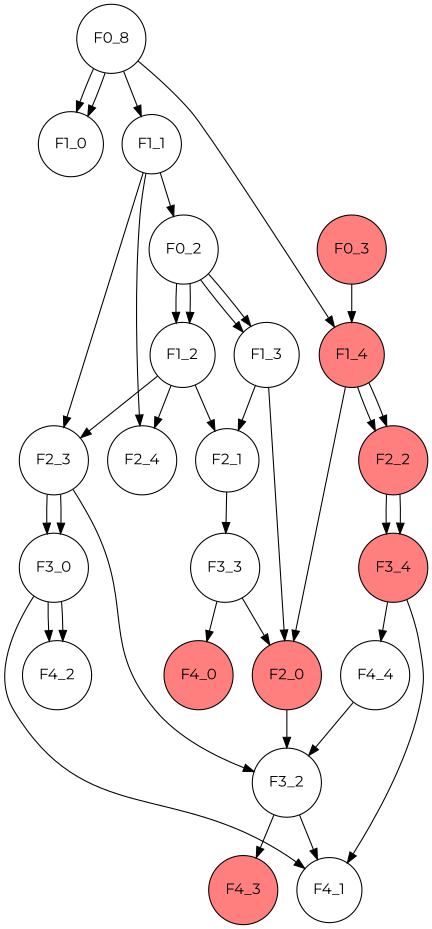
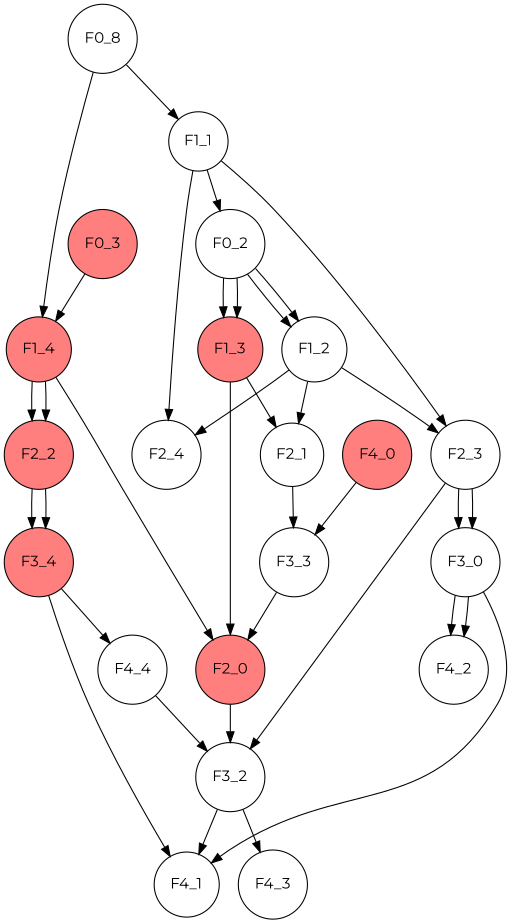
  digraph {
    fontname=Montserrat
    node [fillcolor="#ffffff" fontname=Montserrat shape=circle style=filled]
    edge [fontname=Montserrat]
    n1 [label=F0_8 width=0.5]
-   F1_0 [width=0.5]
    F1_1 [width=0.5]
    F1_4 [fillcolor="#ff7f7f" width=0.5]
    F2_3 [width=0.5]
    F2_4 [width=0.5]
    F0_2 [width=0.5]
    F2_0 [fillcolor="#ff7f7f" width=0.5]
    F2_2 [fillcolor="#ff7f7f" width=0.5]
    F3_2 [width=0.5]
    F3_0 [width=0.5]
    F1_2 [width=0.5]
-   F1_3 [width=0.5]
+   F1_3 [fillcolor="#ff7f7f" width=0.5]
    F2_1 [width=0.5]
    F3_3 [width=0.5]
    F3_4 [fillcolor="#ff7f7f" width=0.5]
    F0_3 [fillcolor="#ff7f7f" width=0.5]
    F4_1 [width=0.5]
-   F4_3 [fillcolor="#ff7f7f" width=0.5]
+   F4_3 [width=0.5]
    F4_0 [fillcolor="#ff7f7f" width=0.5]
    F4_4 [width=0.5]
    F4_2 [width=0.5]
-   n1 -> F1_0
-   n1 -> F1_0
    n1 -> F1_1
    n1 -> F1_4
    F1_1 -> F2_3
    F1_1 -> F2_4
    F1_1 -> F0_2
    F1_4 -> F2_0
    F1_4 -> F2_2
    F1_4 -> F2_2
    F2_3 -> F3_2
    F2_3 -> F3_0
    F2_3 -> F3_0
    F0_2 -> F1_2
    F0_2 -> F1_2
    F0_2 -> F1_3
    F0_2 -> F1_3
    F2_0 -> F3_2
    F2_2 -> F3_4
    F2_2 -> F3_4
    F3_2 -> F4_1
    F3_2 -> F4_3
    F3_0 -> F4_1
    F3_0 -> F4_2
    F3_0 -> F4_2
    F1_2 -> F2_3
    F1_2 -> F2_4
    F1_2 -> F2_1
    F1_3 -> F2_0
    F1_3 -> F2_1
    F2_1 -> F3_3
    F3_3 -> F2_0
-   F3_3 -> F4_0
+   F4_0 -> F3_3
    F3_4 -> F4_1
    F3_4 -> F4_4
    F0_3 -> F1_4
    F4_4 -> F3_2
  }
